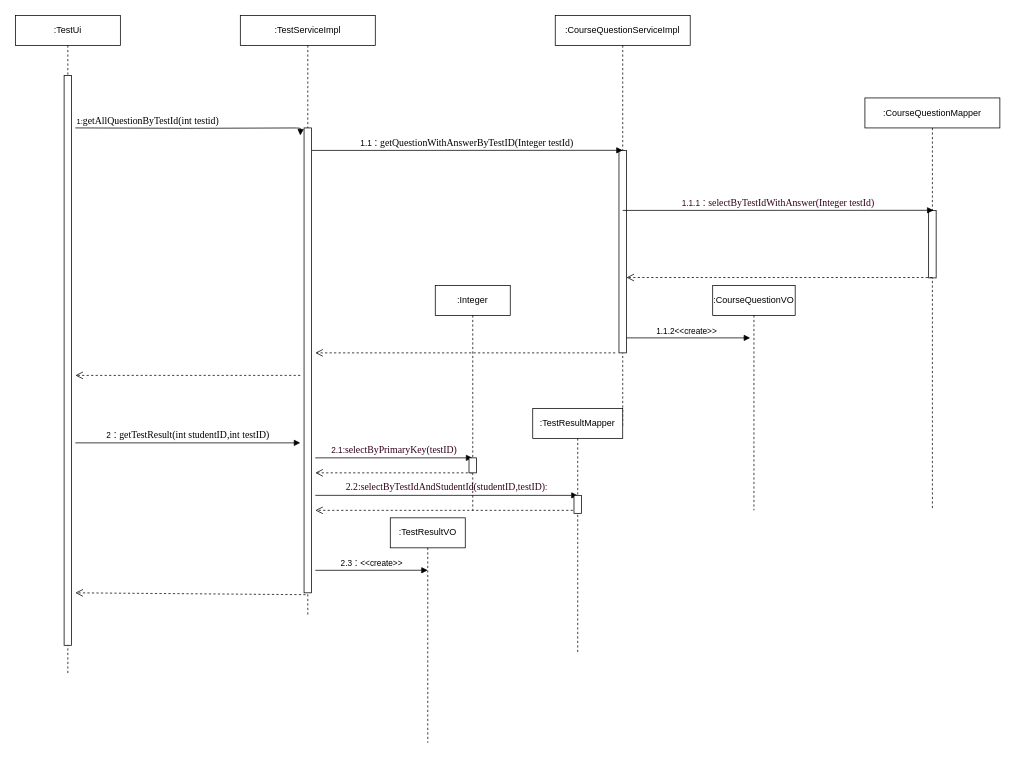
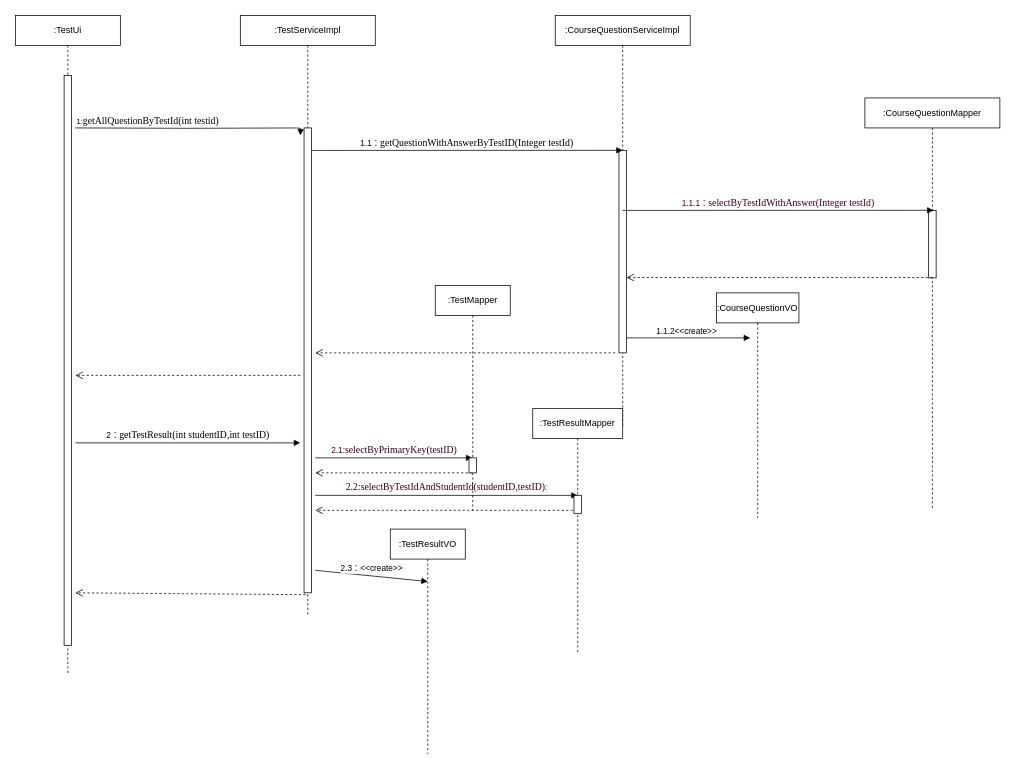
  <mxCell id="0" />
  <mxCell id="1" parent="0" />
  <mxCell id="2" value=":CourseQuestionServiceImpl" style="shape=umlLifeline;perimeter=lifelinePerimeter;whiteSpace=wrap;html=1;container=1;collapsible=0;recursiveResize=0;outlineConnect=0;" parent="1" vertex="1"><mxGeometry y="20" width="180" height="550" as="geometry" x="740" /></mxCell>
  <mxCell id="3" value="1.1.2&amp;lt;&amp;lt;create&amp;gt;&amp;gt;" style="html=1;verticalAlign=bottom;endArrow=block;" parent="2" edge="1"><mxGeometry width="80" relative="1" as="geometry"><mxPoint x="90" y="430" as="sourcePoint" /><mxPoint x="260" y="430" as="targetPoint" /></mxGeometry></mxCell>
  <mxCell id="4" value="" style="html=1;points=[];perimeter=orthogonalPerimeter;" parent="2" vertex="1"><mxGeometry x="85" y="180" width="10" height="270" as="geometry" /></mxCell>
  <mxCell id="5" value=":TestUi" style="shape=umlLifeline;perimeter=lifelinePerimeter;whiteSpace=wrap;html=1;container=1;collapsible=0;recursiveResize=0;outlineConnect=0;" parent="1" vertex="1"><mxGeometry x="20" y="20" width="140" height="880" as="geometry" /></mxCell>
  <mxCell id="6" value="" style="html=1;points=[];perimeter=orthogonalPerimeter;" parent="5" vertex="1"><mxGeometry x="65" y="80" width="10" height="760" as="geometry" /></mxCell>
  <mxCell id="7" value="" style="html=1;verticalAlign=bottom;endArrow=open;dashed=1;endSize=8;" parent="5" edge="1"><mxGeometry relative="1" as="geometry"><mxPoint x="380" y="480" as="sourcePoint" /><mxPoint x="80" y="480" as="targetPoint" /></mxGeometry></mxCell>
  <mxCell id="8" value="2：&lt;span style=&quot;font-family: &amp;#34;consolas&amp;#34; ; font-size: 9.8pt&quot;&gt;getTestResult&lt;/span&gt;&lt;span style=&quot;font-family: &amp;#34;consolas&amp;#34; ; font-size: 9.8pt&quot;&gt;(&lt;/span&gt;&lt;span style=&quot;font-family: &amp;#34;consolas&amp;#34; ; font-size: 9.8pt&quot;&gt;int studentID&lt;/span&gt;&lt;span style=&quot;font-family: &amp;#34;consolas&amp;#34; ; font-size: 9.8pt&quot;&gt;,&lt;/span&gt;&lt;span style=&quot;font-family: &amp;#34;consolas&amp;#34; ; font-size: 9.8pt&quot;&gt;int testID)&lt;/span&gt;&lt;span style=&quot;font-family: &amp;#34;consolas&amp;#34; ; font-size: 9.8pt ; color: rgb(204 , 120 , 50)&quot;&gt;&lt;br&gt;&lt;/span&gt;" style="html=1;verticalAlign=bottom;endArrow=block;" parent="5" edge="1"><mxGeometry width="80" relative="1" as="geometry"><mxPoint x="80" y="570" as="sourcePoint" /><mxPoint x="380" y="570" as="targetPoint" /></mxGeometry></mxCell>
  <mxCell id="9" value="" style="html=1;verticalAlign=bottom;endArrow=open;dashed=1;endSize=8;exitX=0.205;exitY=1.004;exitDx=0;exitDy=0;exitPerimeter=0;" parent="5" source="11" edge="1"><mxGeometry relative="1" as="geometry"><mxPoint x="160" y="770" as="sourcePoint" /><mxPoint x="80" y="770" as="targetPoint" /></mxGeometry></mxCell>
  <mxCell id="10" value=":TestServiceImpl" style="shape=umlLifeline;perimeter=lifelinePerimeter;whiteSpace=wrap;html=1;container=1;collapsible=0;recursiveResize=0;outlineConnect=0;" parent="1" vertex="1"><mxGeometry x="320" y="20" width="180" height="800" as="geometry" /></mxCell>
  <mxCell id="11" value="" style="html=1;points=[];perimeter=orthogonalPerimeter;" parent="10" vertex="1"><mxGeometry x="85" y="150" width="10" height="620" as="geometry" /></mxCell>
  <mxCell id="12" value="1.1：&lt;span style=&quot;font-family: &amp;#34;consolas&amp;#34; ; font-size: 9.8pt&quot;&gt;getQuestionWithAnswerByTestID&lt;/span&gt;&lt;span style=&quot;font-family: &amp;#34;consolas&amp;#34; ; font-size: 9.8pt&quot;&gt;(Integer testId)&lt;/span&gt;" style="html=1;verticalAlign=bottom;endArrow=block;entryX=0.5;entryY=0.327;entryDx=0;entryDy=0;entryPerimeter=0;" parent="10" target="2" edge="1"><mxGeometry width="80" relative="1" as="geometry"><mxPoint x="95.5" y="180" as="sourcePoint" /><mxPoint x="175.5" y="180" as="targetPoint" /></mxGeometry></mxCell>
  <mxCell id="13" value="" style="html=1;verticalAlign=bottom;endArrow=open;dashed=1;endSize=8;" parent="10" edge="1"><mxGeometry relative="1" as="geometry"><mxPoint x="500" y="450" as="sourcePoint" /><mxPoint x="100" y="450" as="targetPoint" /></mxGeometry></mxCell>
  <mxCell id="14" value="&lt;font color=&quot;#33001a&quot;&gt;2.1:&lt;span style=&quot;font-family: &amp;#34;consolas&amp;#34; ; font-size: 9.8pt&quot;&gt;selectByPrimaryKey(testID)&lt;/span&gt;&lt;/font&gt;" style="html=1;verticalAlign=bottom;endArrow=block;" parent="10" target="27" edge="1"><mxGeometry width="80" relative="1" as="geometry"><mxPoint x="100" y="590" as="sourcePoint" /><mxPoint x="180" y="590" as="targetPoint" /></mxGeometry></mxCell>
  <mxCell id="15" value="&lt;font color=&quot;#33001a&quot;&gt;&lt;span style=&quot;font-family: &amp;#34;consolas&amp;#34; ; font-size: 9.8pt&quot;&gt;2.2:selectByTestIdAndStudentId(studentID&lt;/span&gt;&lt;span style=&quot;font-family: &amp;#34;consolas&amp;#34; ; font-size: 9.8pt&quot;&gt;,&lt;/span&gt;&lt;span style=&quot;font-family: &amp;#34;consolas&amp;#34; ; font-size: 9.8pt&quot;&gt;testID)&lt;/span&gt;:&lt;/font&gt;" style="html=1;verticalAlign=bottom;endArrow=block;entryX=0.5;entryY=0.356;entryDx=0;entryDy=0;entryPerimeter=0;" parent="10" target="29" edge="1"><mxGeometry width="80" relative="1" as="geometry"><mxPoint x="100" y="640" as="sourcePoint" /><mxPoint x="180" y="640" as="targetPoint" /></mxGeometry></mxCell>
  <mxCell id="16" value="2.3：&amp;lt;&amp;lt;create&amp;gt;&amp;gt;" style="html=1;verticalAlign=bottom;endArrow=block;entryX=0.5;entryY=0.233;entryDx=0;entryDy=0;entryPerimeter=0;" parent="10" target="31" edge="1"><mxGeometry width="80" relative="1" as="geometry"><mxPoint x="100" y="740" as="sourcePoint" /><mxPoint x="180" y="740" as="targetPoint" /></mxGeometry></mxCell>
  <mxCell id="17" value="" style="html=1;verticalAlign=bottom;endArrow=open;dashed=1;endSize=8;" parent="10" source="27" edge="1"><mxGeometry relative="1" as="geometry"><mxPoint x="180" y="610" as="sourcePoint" /><mxPoint x="100" y="610" as="targetPoint" /></mxGeometry></mxCell>
  <mxCell id="18" value="" style="html=1;verticalAlign=bottom;endArrow=open;dashed=1;endSize=8;" parent="10" source="29" edge="1"><mxGeometry relative="1" as="geometry"><mxPoint x="180" y="660" as="sourcePoint" /><mxPoint x="100" y="660" as="targetPoint" /></mxGeometry></mxCell>
  <mxCell id="19" value="Text" style="text;html=1;resizable=0;points=[];autosize=1;align=left;verticalAlign=top;spacingTop=-4;fontColor=#FFFFFF;" parent="1" vertex="1"><mxGeometry x="221" y="200" width="40" height="10" as="geometry" /></mxCell>
  <mxCell id="20" value="" style="endArrow=block;endFill=1;html=1;edgeStyle=orthogonalEdgeStyle;align=left;verticalAlign=top;" parent="1" edge="1"><mxGeometry x="-1" relative="1" as="geometry"><mxPoint x="100" y="170" as="sourcePoint" /><mxPoint x="400" y="180" as="targetPoint" /><Array as="points" /></mxGeometry></mxCell>
  <mxCell id="21" value="&lt;font color=&quot;#000000&quot;&gt;1:&lt;span style=&quot;font-family: &amp;#34;consolas&amp;#34; ; font-size: 9.8pt&quot;&gt;getAllQuestionByTestId&lt;/span&gt;&lt;span style=&quot;font-family: &amp;#34;consolas&amp;#34; ; font-size: 9.8pt&quot;&gt;(int testid&lt;/span&gt;&lt;span style=&quot;font-family: &amp;#34;consolas&amp;#34; ; font-size: 9.8pt&quot;&gt;)&lt;/span&gt;&lt;/font&gt;" style="resizable=0;html=1;align=left;verticalAlign=bottom;labelBackgroundColor=#ffffff;fontSize=10;fontColor=#FFFFFF;" parent="20" connectable="0" vertex="1"><mxGeometry x="-1" relative="1" as="geometry" /></mxCell>
  <mxCell id="22" value=":CourseQuestionMapper" style="shape=umlLifeline;perimeter=lifelinePerimeter;whiteSpace=wrap;html=1;container=1;collapsible=0;recursiveResize=0;outlineConnect=0;" parent="1" vertex="1"><mxGeometry x="1153" y="130" width="180" height="550" as="geometry" /></mxCell>
  <mxCell id="23" value="" style="html=1;points=[];perimeter=orthogonalPerimeter;" parent="22" vertex="1"><mxGeometry x="85" y="150" width="10" height="90" as="geometry" /></mxCell>
  <mxCell id="24" value="&lt;font color=&quot;#33001a&quot;&gt;1.1.1：&lt;span style=&quot;font-family: &amp;#34;consolas&amp;#34; ; font-size: 9.8pt&quot;&gt;selectByTestIdWithAnswer(Integer testId)&lt;/span&gt;&lt;/font&gt;" style="html=1;verticalAlign=bottom;endArrow=block;entryX=0.5;entryY=0.327;entryDx=0;entryDy=0;entryPerimeter=0;" parent="1" edge="1"><mxGeometry width="80" relative="1" as="geometry"><mxPoint x="830" y="280" as="sourcePoint" /><mxPoint x="1244.5" y="279.85" as="targetPoint" /></mxGeometry></mxCell>
- <mxCell id="25" value=":CourseQuestionVO" style="shape=umlLifeline;perimeter=lifelinePerimeter;whiteSpace=wrap;html=1;container=1;collapsible=0;recursiveResize=0;outlineConnect=0;" parent="1" vertex="1"><mxGeometry x="950" y="380" width="110" height="300" as="geometry" /></mxCell>
+ <mxCell id="25" value=":CourseQuestionVO" style="shape=umlLifeline;perimeter=lifelinePerimeter;whiteSpace=wrap;html=1;container=1;collapsible=0;recursiveResize=0;outlineConnect=0;" parent="1" vertex="1"><mxGeometry x="955" y="390" width="110" height="300" as="geometry" /></mxCell>
  <mxCell id="26" value="" style="html=1;verticalAlign=bottom;endArrow=open;dashed=1;endSize=8;" parent="1" target="4" edge="1"><mxGeometry relative="1" as="geometry"><mxPoint x="1243" y="369.5" as="sourcePoint" /><mxPoint x="843" y="369.5" as="targetPoint" /></mxGeometry></mxCell>
- <mxCell id="27" value=":Integer" style="shape=umlLifeline;perimeter=lifelinePerimeter;whiteSpace=wrap;html=1;container=1;collapsible=0;recursiveResize=0;outlineConnect=0;" parent="1" vertex="1"><mxGeometry x="580" y="380" width="100" height="300" as="geometry" /></mxCell>
+ <mxCell id="27" value=":TestMapper" style="shape=umlLifeline;perimeter=lifelinePerimeter;whiteSpace=wrap;html=1;container=1;collapsible=0;recursiveResize=0;outlineConnect=0;" parent="1" vertex="1"><mxGeometry x="580" y="380" width="100" height="300" as="geometry" /></mxCell>
  <mxCell id="28" value="" style="html=1;points=[];perimeter=orthogonalPerimeter;" parent="27" vertex="1"><mxGeometry x="45" y="230" width="10" height="20" as="geometry" /></mxCell>
  <mxCell id="29" value=":TestResultMapper" style="shape=umlLifeline;perimeter=lifelinePerimeter;whiteSpace=wrap;html=1;container=1;collapsible=0;recursiveResize=0;outlineConnect=0;" parent="1" vertex="1"><mxGeometry x="710" y="544" width="120" height="326" as="geometry" /></mxCell>
  <mxCell id="30" value="" style="html=1;points=[];perimeter=orthogonalPerimeter;" parent="29" vertex="1"><mxGeometry x="55" y="116" width="10" height="24" as="geometry" /></mxCell>
- <mxCell id="31" value=":TestResultVO" style="shape=umlLifeline;perimeter=lifelinePerimeter;whiteSpace=wrap;html=1;container=1;collapsible=0;recursiveResize=0;outlineConnect=0;" parent="1" vertex="1"><mxGeometry x="520" y="690" width="100" height="300" as="geometry" /></mxCell>
+ <mxCell id="31" value=":TestResultVO" style="shape=umlLifeline;perimeter=lifelinePerimeter;whiteSpace=wrap;html=1;container=1;collapsible=0;recursiveResize=0;outlineConnect=0;" parent="1" vertex="1"><mxGeometry x="520" y="705" width="100" height="300" as="geometry" /></mxCell>
